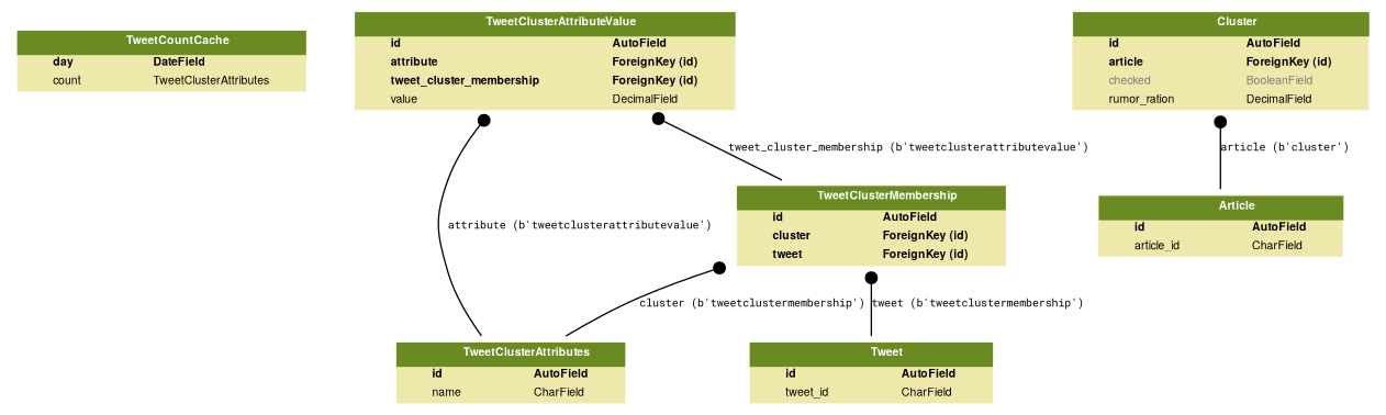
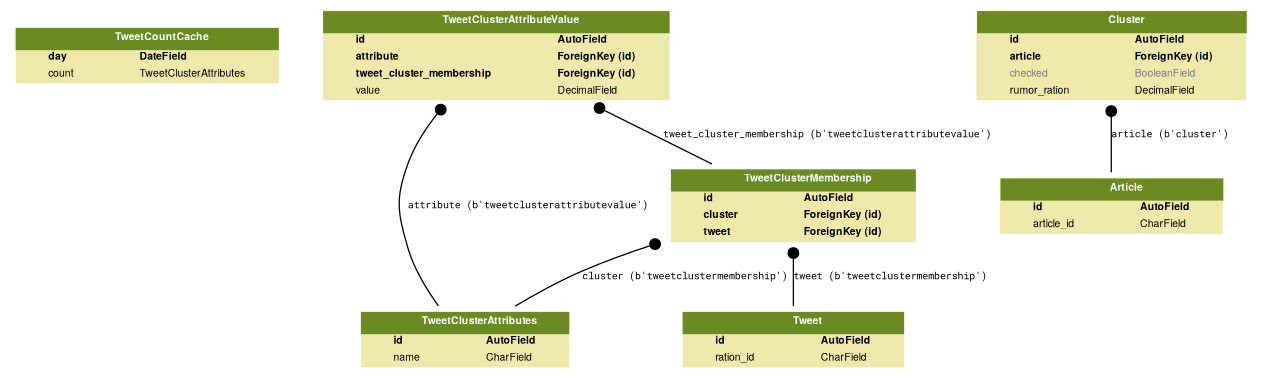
  digraph {
    fontname="Roboto Mono"
    fontsize=8
    splines=true
    node [fontname="Roboto Mono" fontsize=8 shape=plaintext]
    edge [arrowhead=none arrowtail=dot dir=both fontname="Roboto Mono" fontsize=8]
    n1 [height=0.70833 label=<     <TABLE BGCOLOR="palegoldenrod" BORDER="0" CELLBORDER="0" CELLSPACING="0">     <TR><TD COLSPAN="2" CELLPADDING="4" ALIGN="CENTER" BGCOLOR="olivedrab4">     <FONT FACE="Helvetica Bold" COLOR="white">     TweetCountCache     </FONT></TD></TR>        <TR><TD ALIGN="LEFT" BORDER="0">     <FONT FACE="Helvetica Bold">day</FONT>     </TD><TD ALIGN="LEFT">     <FONT FACE="Helvetica Bold">DateField</FONT>     </TD></TR>        <TR><TD ALIGN="LEFT" BORDER="0">     <FONT FACE="Helvetica ">count</FONT>     </TD><TD ALIGN="LEFT">     <FONT FACE="Helvetica ">TweetClusterAttributes</FONT>     </TD></TR>        </TABLE>     > width=2.1806]
-   n2 [height=0.70833 label=<     <TABLE BGCOLOR="palegoldenrod" BORDER="0" CELLBORDER="0" CELLSPACING="0">     <TR><TD COLSPAN="2" CELLPADDING="4" ALIGN="CENTER" BGCOLOR="olivedrab4">     <FONT FACE="Helvetica Bold" COLOR="white">     Tweet     </FONT></TD></TR>        <TR><TD ALIGN="LEFT" BORDER="0">     <FONT FACE="Helvetica Bold">id</FONT>     </TD><TD ALIGN="LEFT">     <FONT FACE="Helvetica Bold">AutoField</FONT>     </TD></TR>        <TR><TD ALIGN="LEFT" BORDER="0">     <FONT FACE="Helvetica ">tweet_id</FONT>     </TD><TD ALIGN="LEFT">     <FONT FACE="Helvetica ">CharField</FONT>     </TD></TR>        </TABLE>     > width=1.8889]
+   n2 [height=0.70833 label=<     <TABLE BGCOLOR="palegoldenrod" BORDER="0" CELLBORDER="0" CELLSPACING="0">     <TR><TD COLSPAN="2" CELLPADDING="4" ALIGN="CENTER" BGCOLOR="olivedrab4">     <FONT FACE="Helvetica Bold" COLOR="white">     Tweet     </FONT></TD></TR>        <TR><TD ALIGN="LEFT" BORDER="0">     <FONT FACE="Helvetica Bold">id</FONT>     </TD><TD ALIGN="LEFT">     <FONT FACE="Helvetica Bold">AutoField</FONT>     </TD></TR>        <TR><TD ALIGN="LEFT" BORDER="0">     <FONT FACE="Helvetica ">ration_id</FONT>     </TD><TD ALIGN="LEFT">     <FONT FACE="Helvetica ">CharField</FONT>     </TD></TR>        </TABLE>     > width=1.8889]
    n3 [height=0.70833 label=<     <TABLE BGCOLOR="palegoldenrod" BORDER="0" CELLBORDER="0" CELLSPACING="0">     <TR><TD COLSPAN="2" CELLPADDING="4" ALIGN="CENTER" BGCOLOR="olivedrab4">     <FONT FACE="Helvetica Bold" COLOR="white">     Article     </FONT></TD></TR>        <TR><TD ALIGN="LEFT" BORDER="0">     <FONT FACE="Helvetica Bold">id</FONT>     </TD><TD ALIGN="LEFT">     <FONT FACE="Helvetica Bold">AutoField</FONT>     </TD></TR>        <TR><TD ALIGN="LEFT" BORDER="0">     <FONT FACE="Helvetica ">article_id</FONT>     </TD><TD ALIGN="LEFT">     <FONT FACE="Helvetica ">CharField</FONT>     </TD></TR>        </TABLE>     > width=1.9028]
    n4 [height=0.70833 label=<     <TABLE BGCOLOR="palegoldenrod" BORDER="0" CELLBORDER="0" CELLSPACING="0">     <TR><TD COLSPAN="2" CELLPADDING="4" ALIGN="CENTER" BGCOLOR="olivedrab4">     <FONT FACE="Helvetica Bold" COLOR="white">     TweetClusterAttributes     </FONT></TD></TR>        <TR><TD ALIGN="LEFT" BORDER="0">     <FONT FACE="Helvetica Bold">id</FONT>     </TD><TD ALIGN="LEFT">     <FONT FACE="Helvetica Bold">AutoField</FONT>     </TD></TR>        <TR><TD ALIGN="LEFT" BORDER="0">     <FONT FACE="Helvetica ">name</FONT>     </TD><TD ALIGN="LEFT">     <FONT FACE="Helvetica ">CharField</FONT>     </TD></TR>        </TABLE>     > width=2.1111]
    n5 [height=1.0694 label=<     <TABLE BGCOLOR="palegoldenrod" BORDER="0" CELLBORDER="0" CELLSPACING="0">     <TR><TD COLSPAN="2" CELLPADDING="4" ALIGN="CENTER" BGCOLOR="olivedrab4">     <FONT FACE="Helvetica Bold" COLOR="white">     TweetClusterAttributeValue     </FONT></TD></TR>        <TR><TD ALIGN="LEFT" BORDER="0">     <FONT FACE="Helvetica Bold">id</FONT>     </TD><TD ALIGN="LEFT">     <FONT FACE="Helvetica Bold">AutoField</FONT>     </TD></TR>        <TR><TD ALIGN="LEFT" BORDER="0">     <FONT FACE="Helvetica Bold">attribute</FONT>     </TD><TD ALIGN="LEFT">     <FONT FACE="Helvetica Bold">ForeignKey (id)</FONT>     </TD></TR>        <TR><TD ALIGN="LEFT" BORDER="0">     <FONT FACE="Helvetica Bold">tweet_cluster_membership</FONT>     </TD><TD ALIGN="LEFT">     <FONT FACE="Helvetica Bold">ForeignKey (id)</FONT>     </TD></TR>        <TR><TD ALIGN="LEFT" BORDER="0">     <FONT FACE="Helvetica ">value</FONT>     </TD><TD ALIGN="LEFT">     <FONT FACE="Helvetica ">DecimalField</FONT>     </TD></TR>        </TABLE>     > width=3.4306]
    n6 [height=0.88889 label=<     <TABLE BGCOLOR="palegoldenrod" BORDER="0" CELLBORDER="0" CELLSPACING="0">     <TR><TD COLSPAN="2" CELLPADDING="4" ALIGN="CENTER" BGCOLOR="olivedrab4">     <FONT FACE="Helvetica Bold" COLOR="white">     TweetClusterMembership     </FONT></TD></TR>        <TR><TD ALIGN="LEFT" BORDER="0">     <FONT FACE="Helvetica Bold">id</FONT>     </TD><TD ALIGN="LEFT">     <FONT FACE="Helvetica Bold">AutoField</FONT>     </TD></TR>        <TR><TD ALIGN="LEFT" BORDER="0">     <FONT FACE="Helvetica Bold">cluster</FONT>     </TD><TD ALIGN="LEFT">     <FONT FACE="Helvetica Bold">ForeignKey (id)</FONT>     </TD></TR>        <TR><TD ALIGN="LEFT" BORDER="0">     <FONT FACE="Helvetica Bold">tweet</FONT>     </TD><TD ALIGN="LEFT">     <FONT FACE="Helvetica Bold">ForeignKey (id)</FONT>     </TD></TR>        </TABLE>     > width=2.2361]
    n7 [height=1.0694 label=<     <TABLE BGCOLOR="palegoldenrod" BORDER="0" CELLBORDER="0" CELLSPACING="0">     <TR><TD COLSPAN="2" CELLPADDING="4" ALIGN="CENTER" BGCOLOR="olivedrab4">     <FONT FACE="Helvetica Bold" COLOR="white">     Cluster     </FONT></TD></TR>        <TR><TD ALIGN="LEFT" BORDER="0">     <FONT FACE="Helvetica Bold">id</FONT>     </TD><TD ALIGN="LEFT">     <FONT FACE="Helvetica Bold">AutoField</FONT>     </TD></TR>        <TR><TD ALIGN="LEFT" BORDER="0">     <FONT FACE="Helvetica Bold">article</FONT>     </TD><TD ALIGN="LEFT">     <FONT FACE="Helvetica Bold">ForeignKey (id)</FONT>     </TD></TR>        <TR><TD ALIGN="LEFT" BORDER="0">     <FONT COLOR="#7B7B7B" FACE="Helvetica ">checked</FONT>     </TD><TD ALIGN="LEFT">     <FONT COLOR="#7B7B7B" FACE="Helvetica ">BooleanField</FONT>     </TD></TR>        <TR><TD ALIGN="LEFT" BORDER="0">     <FONT FACE="Helvetica ">rumor_ration</FONT>     </TD><TD ALIGN="LEFT">     <FONT FACE="Helvetica ">DecimalField</FONT>     </TD></TR>        </TABLE>     > width=2.4444]
    n5 -> n4 [label="attribute (b&#39;tweetclusterattributevalue&#39;)"]
    n5 -> n6 [label="tweet_cluster_membership (b&#39;tweetclusterattributevalue&#39;)"]
    n6 -> n2 [label="tweet (b&#39;tweetclustermembership&#39;)"]
    n6 -> n4 [label="cluster (b&#39;tweetclustermembership&#39;)"]
    n7 -> n3 [label="article (b&#39;cluster&#39;)"]
  }
